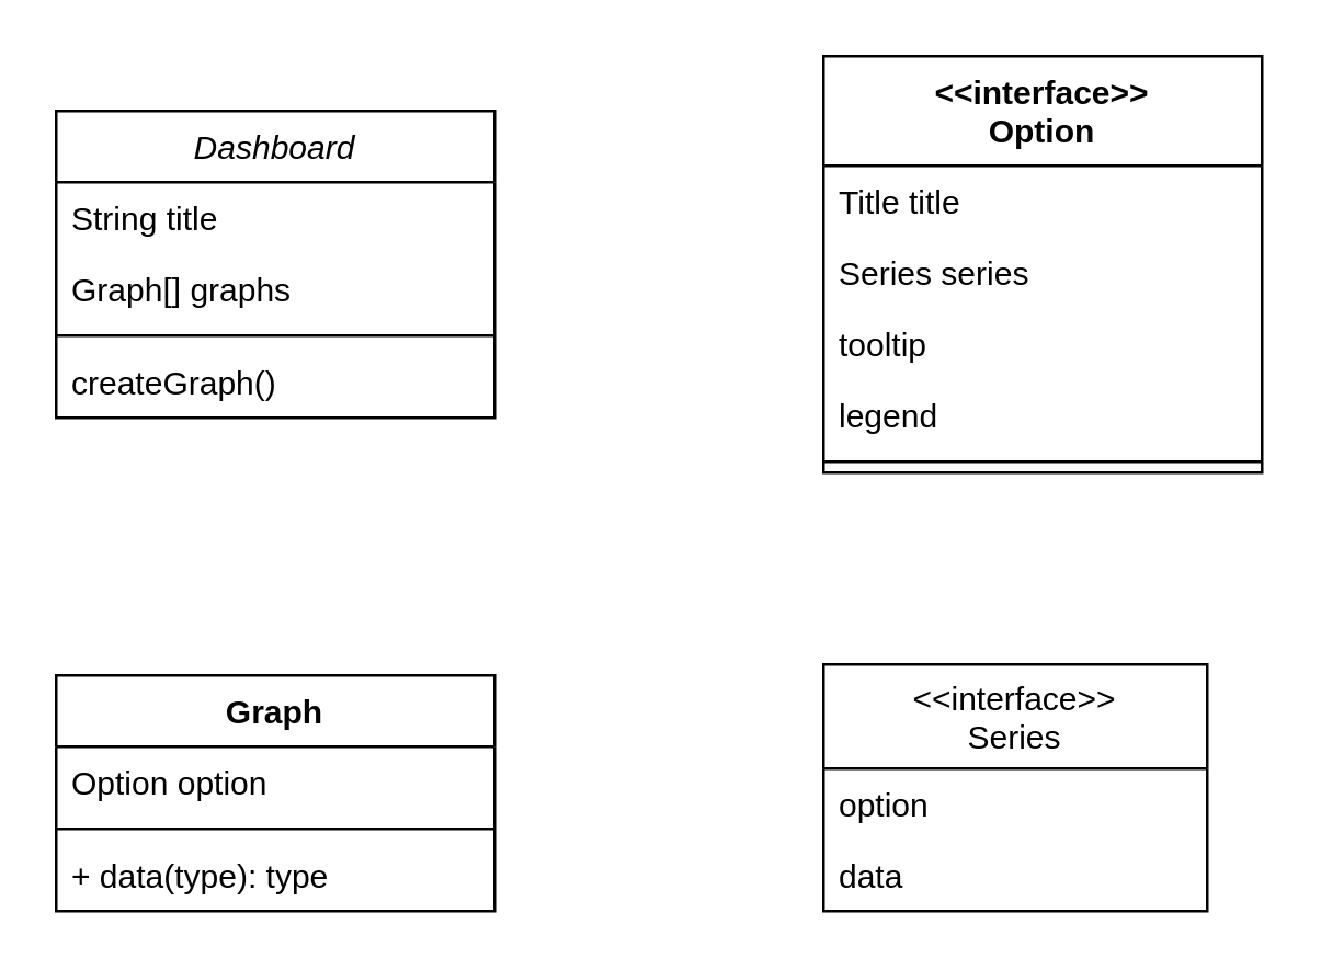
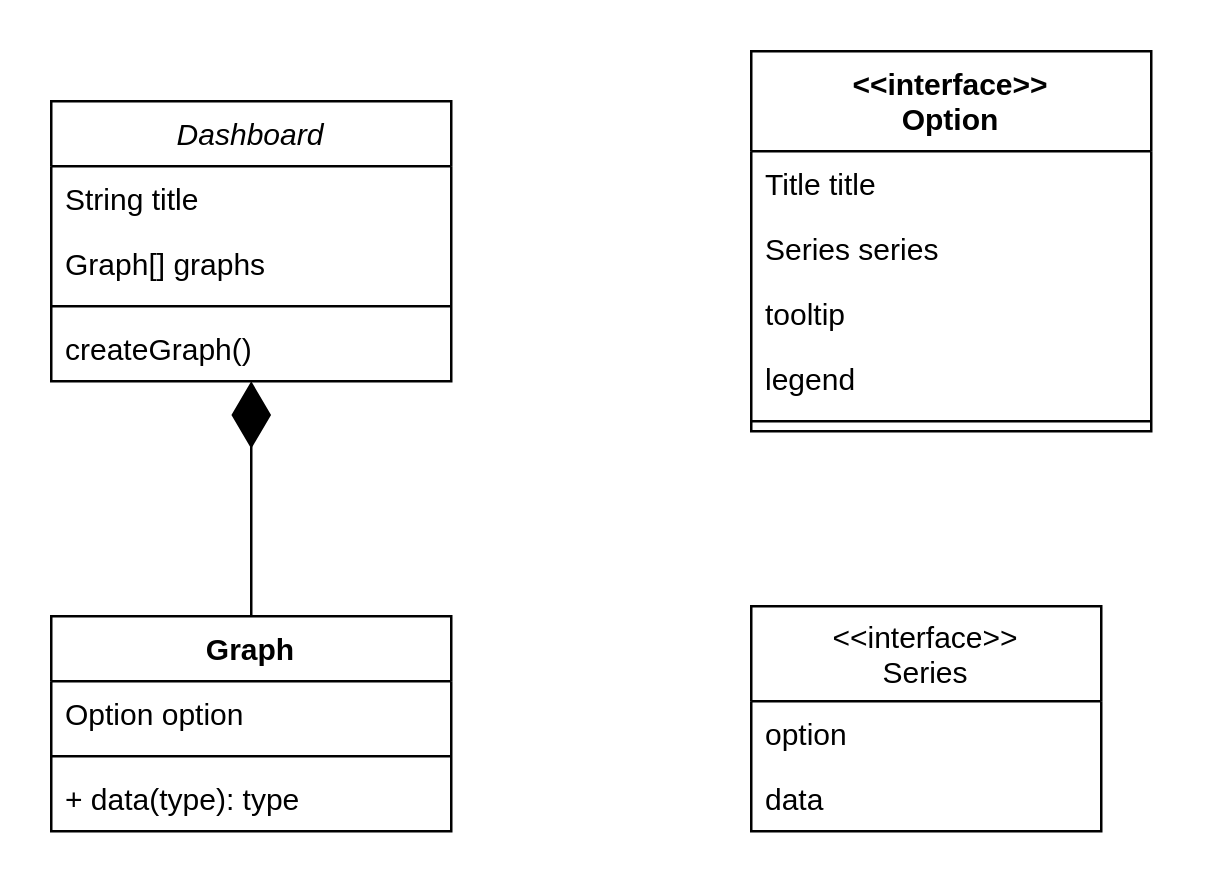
  <mxCell id="0" />
  <mxCell id="1" parent="0" />
  <mxCell id="2" value="Dashboard" style="swimlane;fontStyle=2;align=center;verticalAlign=top;childLayout=stackLayout;horizontal=1;startSize=26;horizontalStack=0;resizeParent=1;resizeLast=0;collapsible=1;marginBottom=0;rounded=0;shadow=0;strokeWidth=1;" parent="1" vertex="1"><mxGeometry x="20" y="40" width="160" height="112" as="geometry"><mxRectangle x="230" y="140" width="160" height="26" as="alternateBounds" /></mxGeometry></mxCell>
  <mxCell id="3" value="String title" style="text;align=left;verticalAlign=top;spacingLeft=4;spacingRight=4;overflow=hidden;rotatable=0;points=[[0,0.5],[1,0.5]];portConstraint=eastwest;" parent="2" vertex="1"><mxGeometry y="26" width="160" height="26" as="geometry" /></mxCell>
  <mxCell id="4" value="Graph[] graphs" style="text;align=left;verticalAlign=top;spacingLeft=4;spacingRight=4;overflow=hidden;rotatable=0;points=[[0,0.5],[1,0.5]];portConstraint=eastwest;rounded=0;shadow=0;html=0;" parent="2" vertex="1"><mxGeometry y="52" width="160" height="26" as="geometry" /></mxCell>
  <mxCell id="5" value="" style="line;html=1;strokeWidth=1;align=left;verticalAlign=middle;spacingTop=-1;spacingLeft=3;spacingRight=3;rotatable=0;labelPosition=right;points=[];portConstraint=eastwest;" parent="2" vertex="1"><mxGeometry y="78" width="160" height="8" as="geometry" /></mxCell>
  <mxCell id="6" value="createGraph()" style="text;align=left;verticalAlign=top;spacingLeft=4;spacingRight=4;overflow=hidden;rotatable=0;points=[[0,0.5],[1,0.5]];portConstraint=eastwest;" parent="2" vertex="1"><mxGeometry y="86" width="160" height="26" as="geometry" /></mxCell>
+ <mxCell id="7" value="" style="endArrow=diamondThin;endFill=1;endSize=24;html=1;rounded=0;startArrow=none;" edge="1" parent="1" source="17" target="6"><mxGeometry width="160" relative="1" as="geometry"><mxPoint x="100" y="300" as="sourcePoint" /><mxPoint x="140" y="280" as="targetPoint" /></mxGeometry></mxCell>
  <mxCell id="8" value="&lt;&lt;interface&gt;&gt;&#10;Option" style="swimlane;fontStyle=1;align=center;verticalAlign=top;childLayout=stackLayout;horizontal=1;startSize=40;horizontalStack=0;resizeParent=1;resizeParentMax=0;resizeLast=0;collapsible=1;marginBottom=0;" vertex="1" parent="1"><mxGeometry x="300" y="20" width="160" height="152" as="geometry" /></mxCell>
  <mxCell id="9" value="Title title&#10;" style="text;strokeColor=none;fillColor=none;align=left;verticalAlign=top;spacingLeft=4;spacingRight=4;overflow=hidden;rotatable=0;points=[[0,0.5],[1,0.5]];portConstraint=eastwest;" vertex="1" parent="8"><mxGeometry y="40" width="160" height="26" as="geometry" /></mxCell>
  <mxCell id="10" value="Series series" style="text;strokeColor=none;fillColor=none;align=left;verticalAlign=top;spacingLeft=4;spacingRight=4;overflow=hidden;rotatable=0;points=[[0,0.5],[1,0.5]];portConstraint=eastwest;" vertex="1" parent="8"><mxGeometry y="66" width="160" height="26" as="geometry" /></mxCell>
  <mxCell id="11" value="tooltip" style="text;strokeColor=none;fillColor=none;align=left;verticalAlign=top;spacingLeft=4;spacingRight=4;overflow=hidden;rotatable=0;points=[[0,0.5],[1,0.5]];portConstraint=eastwest;" vertex="1" parent="8"><mxGeometry y="92" width="160" height="26" as="geometry" /></mxCell>
  <mxCell id="12" value="legend" style="text;strokeColor=none;fillColor=none;align=left;verticalAlign=top;spacingLeft=4;spacingRight=4;overflow=hidden;rotatable=0;points=[[0,0.5],[1,0.5]];portConstraint=eastwest;" vertex="1" parent="8"><mxGeometry y="118" width="160" height="26" as="geometry" /></mxCell>
  <mxCell id="13" value="" style="line;strokeWidth=1;fillColor=none;align=left;verticalAlign=middle;spacingTop=-1;spacingLeft=3;spacingRight=3;rotatable=0;labelPosition=right;points=[];portConstraint=eastwest;strokeColor=inherit;" vertex="1" parent="8"><mxGeometry y="144" width="160" height="8" as="geometry" /></mxCell>
  <mxCell id="14" value="&lt;&lt;interface&gt;&gt;&#10;Series" style="swimlane;fontStyle=0;childLayout=stackLayout;horizontal=1;startSize=38;fillColor=none;horizontalStack=0;resizeParent=1;resizeParentMax=0;resizeLast=0;collapsible=1;marginBottom=0;" vertex="1" parent="1"><mxGeometry x="300" y="242" width="140" height="90" as="geometry" /></mxCell>
  <mxCell id="15" value="option" style="text;strokeColor=none;fillColor=none;align=left;verticalAlign=top;spacingLeft=4;spacingRight=4;overflow=hidden;rotatable=0;points=[[0,0.5],[1,0.5]];portConstraint=eastwest;" vertex="1" parent="14"><mxGeometry y="38" width="140" height="26" as="geometry" /></mxCell>
  <mxCell id="16" value="data" style="text;strokeColor=none;fillColor=none;align=left;verticalAlign=top;spacingLeft=4;spacingRight=4;overflow=hidden;rotatable=0;points=[[0,0.5],[1,0.5]];portConstraint=eastwest;" vertex="1" parent="14"><mxGeometry y="64" width="140" height="26" as="geometry" /></mxCell>
  <mxCell id="17" value="Graph" style="swimlane;fontStyle=1;align=center;verticalAlign=top;childLayout=stackLayout;horizontal=1;startSize=26;horizontalStack=0;resizeParent=1;resizeParentMax=0;resizeLast=0;collapsible=1;marginBottom=0;" vertex="1" parent="1"><mxGeometry x="20" y="246" width="160" height="86" as="geometry" /></mxCell>
  <mxCell id="18" value="Option option" style="text;strokeColor=none;fillColor=none;align=left;verticalAlign=top;spacingLeft=4;spacingRight=4;overflow=hidden;rotatable=0;points=[[0,0.5],[1,0.5]];portConstraint=eastwest;" vertex="1" parent="17"><mxGeometry y="26" width="160" height="26" as="geometry" /></mxCell>
  <mxCell id="19" value="" style="line;strokeWidth=1;fillColor=none;align=left;verticalAlign=middle;spacingTop=-1;spacingLeft=3;spacingRight=3;rotatable=0;labelPosition=right;points=[];portConstraint=eastwest;strokeColor=inherit;" vertex="1" parent="17"><mxGeometry y="52" width="160" height="8" as="geometry" /></mxCell>
  <mxCell id="20" value="+ data(type): type" style="text;strokeColor=none;fillColor=none;align=left;verticalAlign=top;spacingLeft=4;spacingRight=4;overflow=hidden;rotatable=0;points=[[0,0.5],[1,0.5]];portConstraint=eastwest;" vertex="1" parent="17"><mxGeometry y="60" width="160" height="26" as="geometry" /></mxCell>
